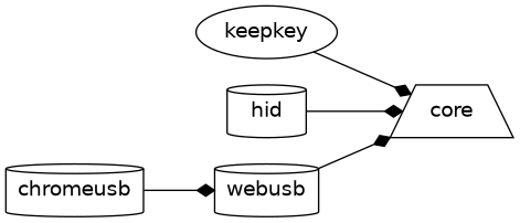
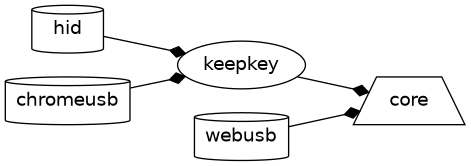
  digraph {
    fontname="DejaVu Sans"
    rankdir=LR
    node [fontname="DejaVu Sans" shape=cylinder]
    edge [arrowhead=diamond fontname="DejaVu Sans"]
    n1 [label=core shape=trapezium]
    n2 [label=keepkey shape=ellipse]
    n3 [label=hid]
    n4 [label=webusb]
    n5 [label=chromeusb]
    n2 -> n1
-   n3 -> n1
+   n3 -> n2
    n4 -> n1
-   n5 -> n4
+   n5 -> n2
  }
